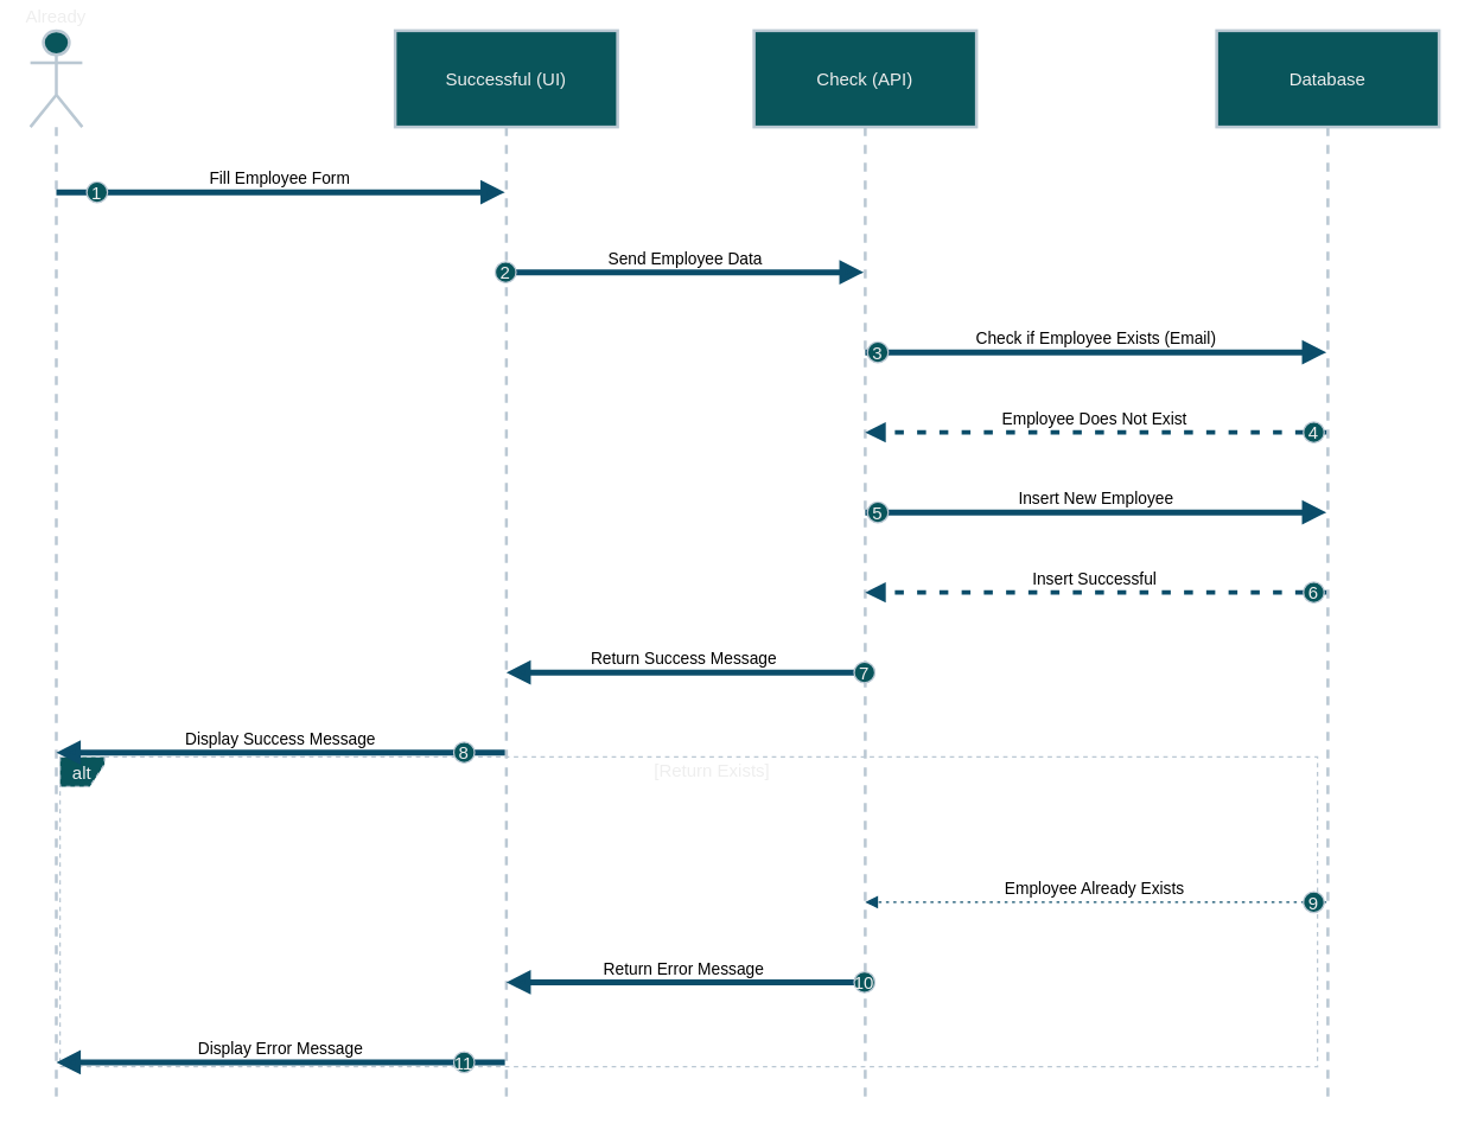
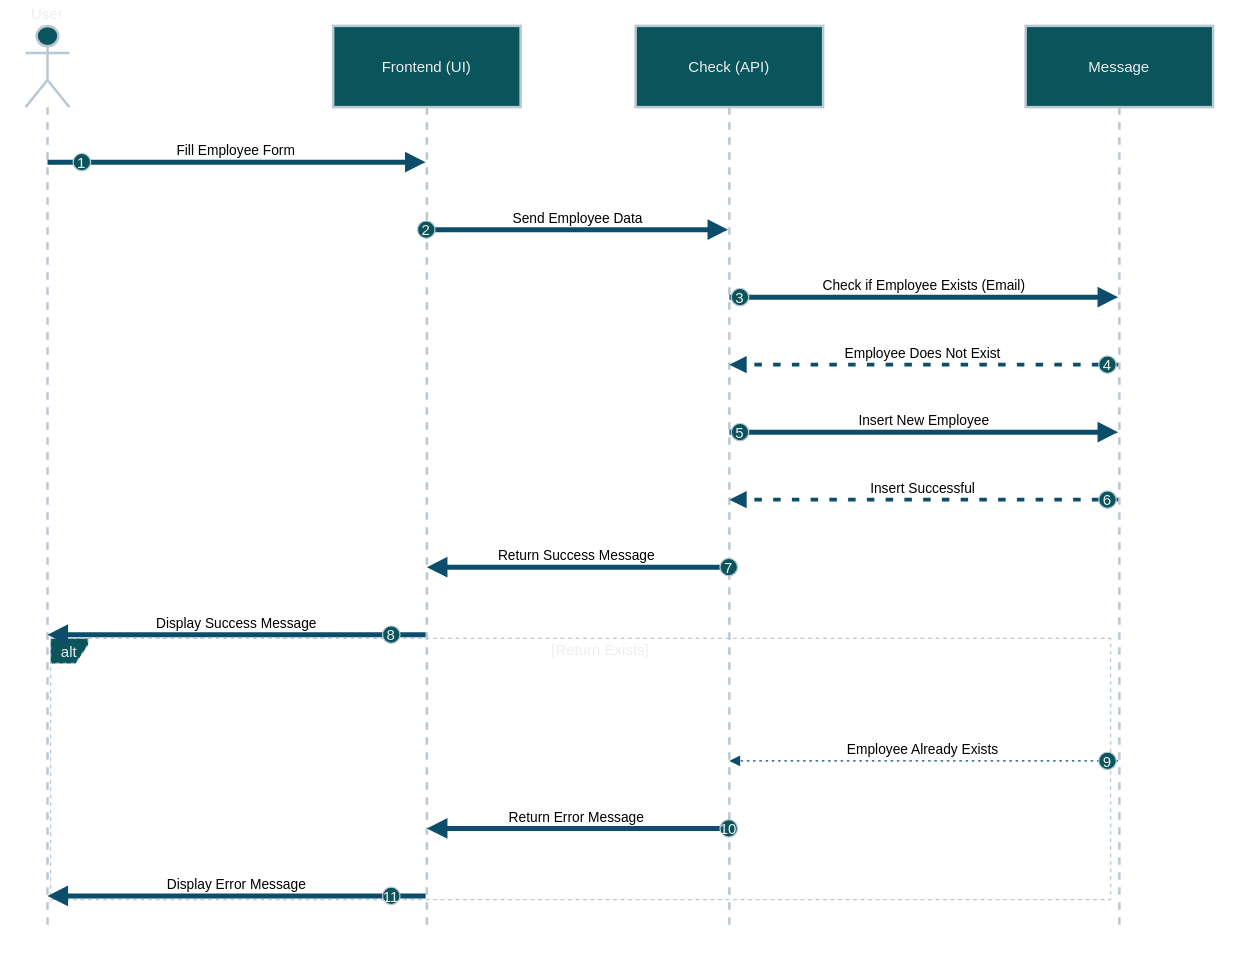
  <mxCell id="0" />
  <mxCell id="1" parent="0" />
- <mxCell id="2" value="Already" style="shape=umlLifeline;perimeter=lifelinePerimeter;whiteSpace=wrap;container=1;dropTarget=0;collapsible=0;recursiveResize=0;outlineConnect=0;portConstraint=eastwest;newEdgeStyle={&quot;edgeStyle&quot;:&quot;elbowEdgeStyle&quot;,&quot;elbow&quot;:&quot;vertical&quot;,&quot;curved&quot;:0,&quot;rounded&quot;:0};participant=umlActor;verticalAlign=bottom;labelPosition=center;verticalLabelPosition=top;align=center;size=65;labelBackgroundColor=none;fillColor=#09555B;strokeColor=#BAC8D3;fontColor=#EEEEEE;strokeWidth=2;" parent="1" vertex="1"><mxGeometry x="20" y="20" width="35" height="720" as="geometry" /></mxCell>
- <mxCell id="3" value="Successful (UI)" style="shape=umlLifeline;perimeter=lifelinePerimeter;whiteSpace=wrap;container=1;dropTarget=0;collapsible=0;recursiveResize=0;outlineConnect=0;portConstraint=eastwest;newEdgeStyle={&quot;edgeStyle&quot;:&quot;elbowEdgeStyle&quot;,&quot;elbow&quot;:&quot;vertical&quot;,&quot;curved&quot;:0,&quot;rounded&quot;:0};size=65;labelBackgroundColor=none;fillColor=#09555B;strokeColor=#BAC8D3;fontColor=#EEEEEE;strokeWidth=2;" parent="1" vertex="1"><mxGeometry x="266" y="20" width="150" height="720" as="geometry" /></mxCell>
+ <mxCell id="2" value="User" style="shape=umlLifeline;perimeter=lifelinePerimeter;whiteSpace=wrap;container=1;dropTarget=0;collapsible=0;recursiveResize=0;outlineConnect=0;portConstraint=eastwest;newEdgeStyle={&quot;edgeStyle&quot;:&quot;elbowEdgeStyle&quot;,&quot;elbow&quot;:&quot;vertical&quot;,&quot;curved&quot;:0,&quot;rounded&quot;:0};participant=umlActor;verticalAlign=bottom;labelPosition=center;verticalLabelPosition=top;align=center;size=65;labelBackgroundColor=none;fillColor=#09555B;strokeColor=#BAC8D3;fontColor=#EEEEEE;strokeWidth=2;" parent="1" vertex="1"><mxGeometry x="20" y="20" width="35" height="720" as="geometry" /></mxCell>
+ <mxCell id="3" value="Frontend (UI)" style="shape=umlLifeline;perimeter=lifelinePerimeter;whiteSpace=wrap;container=1;dropTarget=0;collapsible=0;recursiveResize=0;outlineConnect=0;portConstraint=eastwest;newEdgeStyle={&quot;edgeStyle&quot;:&quot;elbowEdgeStyle&quot;,&quot;elbow&quot;:&quot;vertical&quot;,&quot;curved&quot;:0,&quot;rounded&quot;:0};size=65;labelBackgroundColor=none;fillColor=#09555B;strokeColor=#BAC8D3;fontColor=#EEEEEE;strokeWidth=2;" parent="1" vertex="1"><mxGeometry x="266" y="20" width="150" height="720" as="geometry" /></mxCell>
  <mxCell id="4" value="Check (API)" style="shape=umlLifeline;perimeter=lifelinePerimeter;whiteSpace=wrap;container=1;dropTarget=0;collapsible=0;recursiveResize=0;outlineConnect=0;portConstraint=eastwest;newEdgeStyle={&quot;edgeStyle&quot;:&quot;elbowEdgeStyle&quot;,&quot;elbow&quot;:&quot;vertical&quot;,&quot;curved&quot;:0,&quot;rounded&quot;:0};size=65;labelBackgroundColor=none;fillColor=#09555B;strokeColor=#BAC8D3;fontColor=#EEEEEE;strokeWidth=2;" parent="1" vertex="1"><mxGeometry x="508" y="20" width="150" height="720" as="geometry" /></mxCell>
- <mxCell id="5" value="Database" style="shape=umlLifeline;perimeter=lifelinePerimeter;whiteSpace=wrap;container=1;dropTarget=0;collapsible=0;recursiveResize=0;outlineConnect=0;portConstraint=eastwest;newEdgeStyle={&quot;edgeStyle&quot;:&quot;elbowEdgeStyle&quot;,&quot;elbow&quot;:&quot;vertical&quot;,&quot;curved&quot;:0,&quot;rounded&quot;:0};size=65;labelBackgroundColor=none;fillColor=#09555B;strokeColor=#BAC8D3;fontColor=#EEEEEE;strokeWidth=2;" parent="1" vertex="1"><mxGeometry x="820" y="20" width="150" height="720" as="geometry" /></mxCell>
+ <mxCell id="5" value="Message" style="shape=umlLifeline;perimeter=lifelinePerimeter;whiteSpace=wrap;container=1;dropTarget=0;collapsible=0;recursiveResize=0;outlineConnect=0;portConstraint=eastwest;newEdgeStyle={&quot;edgeStyle&quot;:&quot;elbowEdgeStyle&quot;,&quot;elbow&quot;:&quot;vertical&quot;,&quot;curved&quot;:0,&quot;rounded&quot;:0};size=65;labelBackgroundColor=none;fillColor=#09555B;strokeColor=#BAC8D3;fontColor=#EEEEEE;strokeWidth=2;" parent="1" vertex="1"><mxGeometry x="820" y="20" width="150" height="720" as="geometry" /></mxCell>
  <mxCell id="6" value="alt" style="shape=umlFrame;dashed=1;pointerEvents=0;dropTarget=0;strokeColor=#BAC8D3;height=20;width=30;labelBackgroundColor=none;fillColor=#09555B;fontColor=#EEEEEE;" parent="1" vertex="1"><mxGeometry x="40" y="510" width="848" height="209" as="geometry" /></mxCell>
  <mxCell id="7" value="[Return Exists]" style="text;strokeColor=none;fillColor=none;align=center;verticalAlign=middle;whiteSpace=wrap;labelBackgroundColor=none;fontColor=#EEEEEE;" parent="6" vertex="1"><mxGeometry x="31.642" width="816.358" height="20" as="geometry" /></mxCell>
  <mxCell id="8" value="Fill Employee Form" style="verticalAlign=bottom;edgeStyle=elbowEdgeStyle;elbow=vertical;curved=0;rounded=0;endArrow=block;labelBackgroundColor=none;strokeColor=#0B4D6A;fontColor=default;strokeWidth=4;" parent="1" source="2" target="3" edge="1"><mxGeometry relative="1" as="geometry"><Array as="points"><mxPoint x="227" y="129" /></Array></mxGeometry></mxCell>
  <mxCell id="9" value="1" style="ellipse;aspect=fixed;fillColor=#09555B;align=center;fontColor=#EEEEEE;labelBackgroundColor=none;strokeColor=#BAC8D3;" parent="8" vertex="1"><mxGeometry width="14" height="14" relative="1" as="geometry"><mxPoint x="-130.5" y="-7" as="offset" /></mxGeometry></mxCell>
  <mxCell id="10" value="Send Employee Data" style="verticalAlign=bottom;edgeStyle=elbowEdgeStyle;elbow=vertical;curved=0;rounded=0;endArrow=block;labelBackgroundColor=none;strokeColor=#0B4D6A;fontColor=default;strokeWidth=4;" parent="1" source="3" target="4" edge="1"><mxGeometry relative="1" as="geometry"><Array as="points"><mxPoint x="471" y="183" /></Array></mxGeometry></mxCell>
  <mxCell id="11" value="2" style="ellipse;aspect=fixed;fillColor=#09555B;align=center;fontColor=#EEEEEE;labelBackgroundColor=none;strokeColor=#BAC8D3;" parent="10" vertex="1"><mxGeometry width="14" height="14" relative="1" as="geometry"><mxPoint x="-128.5" y="-7" as="offset" /></mxGeometry></mxCell>
  <mxCell id="12" value="Check if Employee Exists (Email)" style="verticalAlign=bottom;edgeStyle=elbowEdgeStyle;elbow=vertical;curved=0;rounded=0;endArrow=block;labelBackgroundColor=none;strokeColor=#0B4D6A;fontColor=default;strokeWidth=4;" parent="1" source="4" target="5" edge="1"><mxGeometry relative="1" as="geometry"><Array as="points"><mxPoint x="739" y="237" /></Array></mxGeometry></mxCell>
  <mxCell id="13" value="3" style="ellipse;aspect=fixed;fillColor=#09555B;align=center;fontColor=#EEEEEE;labelBackgroundColor=none;strokeColor=#BAC8D3;" parent="12" vertex="1"><mxGeometry width="14" height="14" relative="1" as="geometry"><mxPoint x="-154.5" y="-7" as="offset" /></mxGeometry></mxCell>
  <mxCell id="14" value="Employee Does Not Exist" style="verticalAlign=bottom;edgeStyle=elbowEdgeStyle;elbow=vertical;curved=0;rounded=0;dashed=1;dashPattern=2 3;endArrow=block;labelBackgroundColor=none;strokeColor=#0B4D6A;fontColor=default;strokeWidth=3;" parent="1" source="5" target="4" edge="1"><mxGeometry relative="1" as="geometry"><Array as="points"><mxPoint x="742" y="291" /></Array></mxGeometry></mxCell>
  <mxCell id="15" value="4" style="ellipse;aspect=fixed;fillColor=#09555B;align=center;fontColor=#EEEEEE;labelBackgroundColor=none;strokeColor=#BAC8D3;" parent="14" vertex="1"><mxGeometry width="14" height="14" relative="1" as="geometry"><mxPoint x="140.5" y="-7" as="offset" /></mxGeometry></mxCell>
  <mxCell id="16" value="Insert New Employee" style="verticalAlign=bottom;edgeStyle=elbowEdgeStyle;elbow=vertical;curved=0;rounded=0;endArrow=block;labelBackgroundColor=none;strokeColor=#0B4D6A;fontColor=default;strokeWidth=4;" parent="1" source="4" target="5" edge="1"><mxGeometry relative="1" as="geometry"><Array as="points"><mxPoint x="739" y="345" /></Array></mxGeometry></mxCell>
  <mxCell id="17" value="5" style="ellipse;aspect=fixed;fillColor=#09555B;align=center;fontColor=#EEEEEE;labelBackgroundColor=none;strokeColor=#BAC8D3;" parent="16" vertex="1"><mxGeometry width="14" height="14" relative="1" as="geometry"><mxPoint x="-154.5" y="-7" as="offset" /></mxGeometry></mxCell>
  <mxCell id="18" value="Insert Successful" style="verticalAlign=bottom;edgeStyle=elbowEdgeStyle;elbow=vertical;curved=0;rounded=0;dashed=1;dashPattern=2 3;endArrow=block;labelBackgroundColor=none;strokeColor=#0B4D6A;fontColor=default;strokeWidth=3;" parent="1" source="5" target="4" edge="1"><mxGeometry relative="1" as="geometry"><Array as="points"><mxPoint x="742" y="399" /></Array></mxGeometry></mxCell>
  <mxCell id="19" value="6" style="ellipse;aspect=fixed;fillColor=#09555B;align=center;fontColor=#EEEEEE;labelBackgroundColor=none;strokeColor=#BAC8D3;" parent="18" vertex="1"><mxGeometry width="14" height="14" relative="1" as="geometry"><mxPoint x="140.5" y="-7" as="offset" /></mxGeometry></mxCell>
  <mxCell id="20" value="Return Success Message" style="verticalAlign=bottom;edgeStyle=elbowEdgeStyle;elbow=vertical;curved=0;rounded=0;endArrow=block;labelBackgroundColor=none;strokeColor=#0B4D6A;fontColor=default;strokeWidth=4;" parent="1" source="4" target="3" edge="1"><mxGeometry relative="1" as="geometry"><Array as="points"><mxPoint x="474" y="453" /></Array></mxGeometry></mxCell>
  <mxCell id="21" value="7" style="ellipse;aspect=fixed;fillColor=#09555B;align=center;fontColor=#EEEEEE;labelBackgroundColor=none;strokeColor=#BAC8D3;" parent="20" vertex="1"><mxGeometry width="14" height="14" relative="1" as="geometry"><mxPoint x="114.5" y="-7" as="offset" /></mxGeometry></mxCell>
  <mxCell id="22" value="Display Success Message" style="verticalAlign=bottom;edgeStyle=elbowEdgeStyle;elbow=vertical;curved=0;rounded=0;endArrow=block;labelBackgroundColor=none;strokeColor=#0B4D6A;fontColor=default;strokeWidth=4;" parent="1" source="3" target="2" edge="1"><mxGeometry relative="1" as="geometry"><Array as="points"><mxPoint x="230" y="507" /></Array></mxGeometry></mxCell>
  <mxCell id="23" value="8" style="ellipse;aspect=fixed;fillColor=#09555B;align=center;fontColor=#EEEEEE;labelBackgroundColor=none;strokeColor=#BAC8D3;" parent="22" vertex="1"><mxGeometry width="14" height="14" relative="1" as="geometry"><mxPoint x="116.5" y="-7" as="offset" /></mxGeometry></mxCell>
  <mxCell id="24" value="Employee Already Exists" style="verticalAlign=bottom;edgeStyle=elbowEdgeStyle;elbow=vertical;curved=0;rounded=0;dashed=1;dashPattern=2 3;endArrow=block;labelBackgroundColor=none;strokeColor=#0B4D6A;fontColor=default;" parent="1" source="5" target="4" edge="1"><mxGeometry relative="1" as="geometry"><Array as="points"><mxPoint x="742" y="608" /></Array></mxGeometry></mxCell>
  <mxCell id="25" value="9" style="ellipse;aspect=fixed;fillColor=#09555B;align=center;fontColor=#EEEEEE;labelBackgroundColor=none;strokeColor=#BAC8D3;" parent="24" vertex="1"><mxGeometry width="14" height="14" relative="1" as="geometry"><mxPoint x="140.5" y="-7" as="offset" /></mxGeometry></mxCell>
  <mxCell id="26" value="Return Error Message" style="verticalAlign=bottom;edgeStyle=elbowEdgeStyle;elbow=vertical;curved=0;rounded=0;endArrow=block;labelBackgroundColor=none;strokeColor=#0B4D6A;fontColor=default;strokeWidth=4;" parent="1" source="4" target="3" edge="1"><mxGeometry relative="1" as="geometry"><Array as="points"><mxPoint x="474" y="662" /></Array></mxGeometry></mxCell>
  <mxCell id="27" value="10" style="ellipse;aspect=fixed;fillColor=#09555B;align=center;fontColor=#EEEEEE;labelBackgroundColor=none;strokeColor=#BAC8D3;" parent="26" vertex="1"><mxGeometry width="14" height="14" relative="1" as="geometry"><mxPoint x="114.5" y="-7" as="offset" /></mxGeometry></mxCell>
  <mxCell id="28" value="Display Error Message" style="verticalAlign=bottom;edgeStyle=elbowEdgeStyle;elbow=vertical;curved=0;rounded=0;endArrow=block;labelBackgroundColor=none;strokeColor=#0B4D6A;fontColor=default;strokeWidth=4;" parent="1" source="3" target="2" edge="1"><mxGeometry relative="1" as="geometry"><Array as="points"><mxPoint x="230" y="716" /></Array></mxGeometry></mxCell>
  <mxCell id="29" value="11" style="ellipse;aspect=fixed;fillColor=#09555B;align=center;fontColor=#EEEEEE;labelBackgroundColor=none;strokeColor=#BAC8D3;" parent="28" vertex="1"><mxGeometry width="14" height="14" relative="1" as="geometry"><mxPoint x="116.5" y="-7" as="offset" /></mxGeometry></mxCell>
